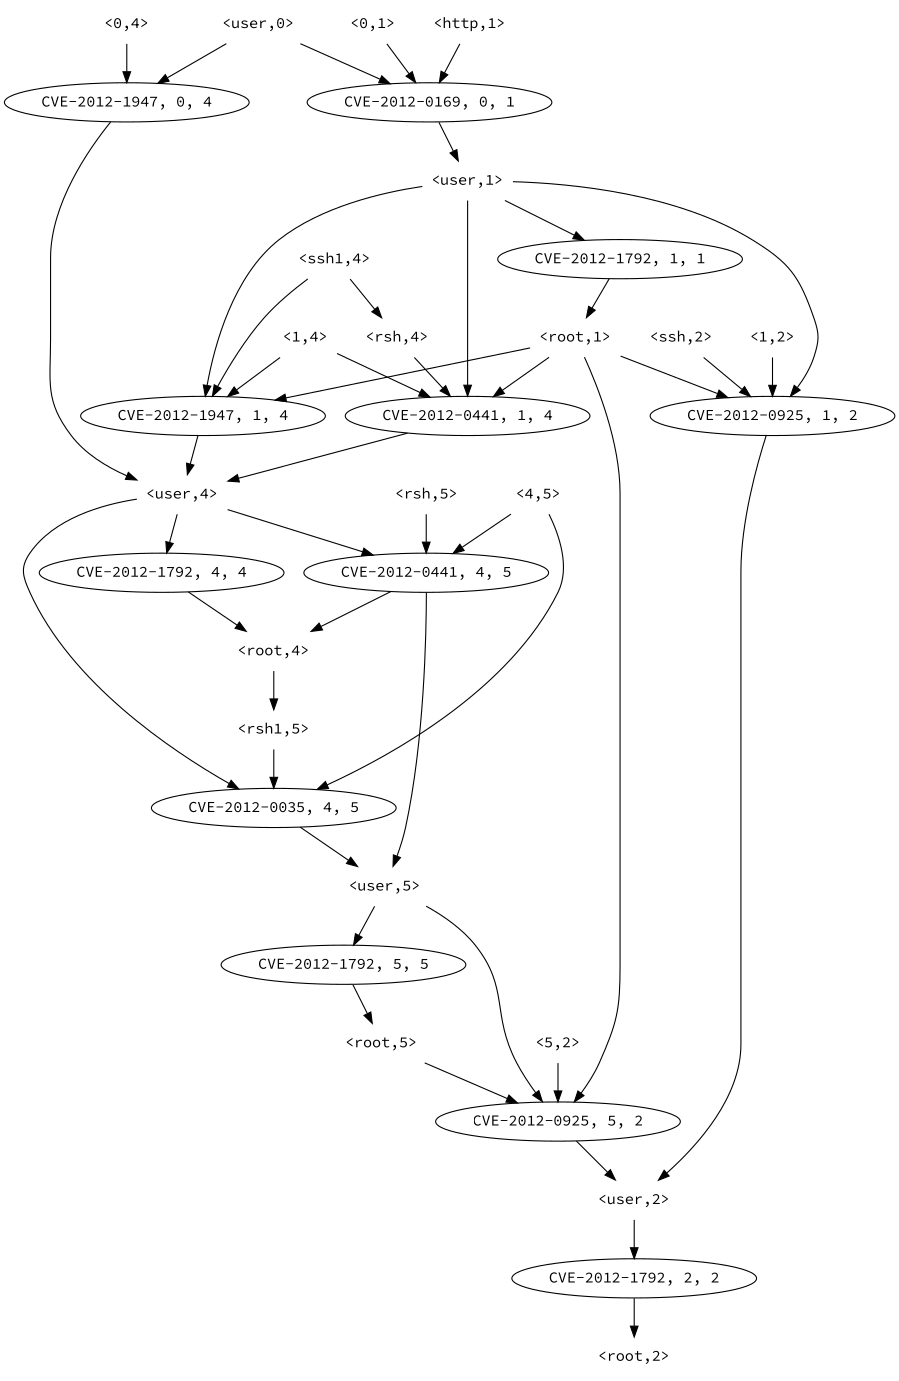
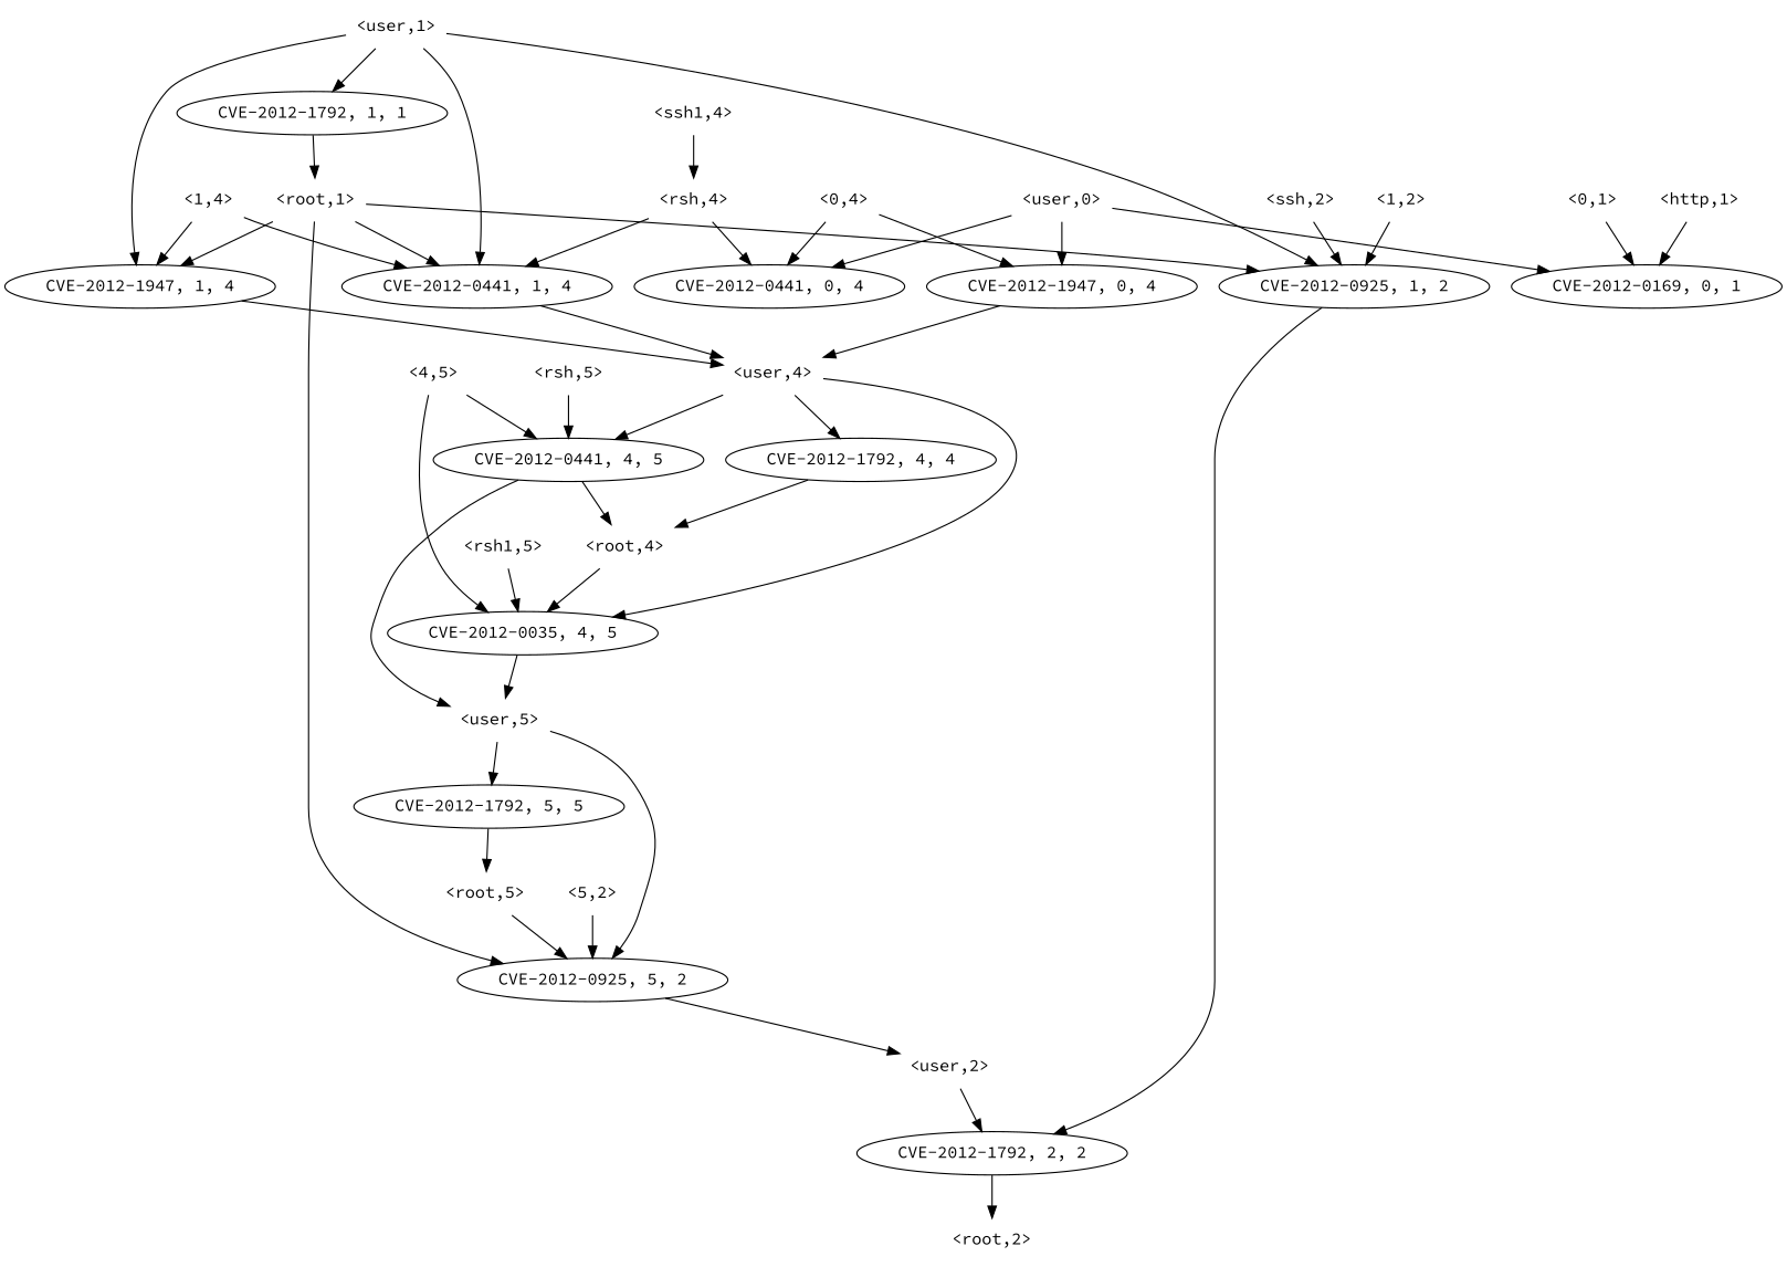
  strict digraph {
    fontname="Source Code Pro"
    node [fontname="Source Code Pro" shape=plaintext]
    edge [fontname="Source Code Pro"]
    "<rsh,4>" [height=0.5 width=0.81944]
+   n2 [height=0.5 label=<CVE-2012-0441, 0, 4> width=2.4499 shape=""]
    n3 [height=0.5 label=<CVE-2012-0441, 1, 4> width=2.4499 shape=""]
    "<user,4>" [height=0.5 width=0.91667]
    n5 [height=0.5 label=<CVE-2012-0035, 4, 5> width=2.4499 shape=""]
    n6 [height=0.5 label=<CVE-2012-1792, 4, 4> width=2.4499 shape=""]
    n7 [height=0.5 label=<CVE-2012-0441, 4, 5> width=2.4499 shape=""]
    "<user,5>" [height=0.5 width=0.91667]
    "<root,4>" [height=0.5 width=0.89583]
    "<root,5>" [height=0.5 width=0.89583]
    n11 [height=0.5 label=<CVE-2012-0925, 5, 2> width=2.4499 shape=""]
    "<user,2>" [height=0.5 width=0.91667]
    n13 [height=0.5 label=<CVE-2012-1792, 2, 2> width=2.4499 shape=""]
    "<root,2>" [height=0.5 width=0.89583]
    "<0,1>" [height=0.5 width=0.75]
    n16 [height=0.5 label=<CVE-2012-0169, 0, 1> width=2.4499 shape=""]
    "<user,1>" [height=0.5 width=0.91667]
    n18 [height=0.5 label=<CVE-2012-0925, 1, 2> width=2.4499 shape=""]
    n19 [height=0.5 label=<CVE-2012-1947, 1, 4> width=2.4499 shape=""]
    n20 [height=0.5 label=<CVE-2012-1792, 1, 1> width=2.4499 shape=""]
    "<root,1>" [height=0.5 width=0.89583]
    "<http,1>" [height=0.5 width=0.89583]
    n23 [height=0.5 label=<CVE-2012-1792, 5, 5> width=2.4499 shape=""]
    "<ssh,2>" [height=0.5 width=0.84028]
    "<5,2>" [height=0.5 width=0.75]
    "<0,4>" [height=0.5 width=0.75]
    n27 [height=0.5 label=<CVE-2012-1947, 0, 4> width=2.4499 shape=""]
    "<rsh1,5>" [height=0.5 width=0.92361]
    "<rsh,5>" [height=0.5 width=0.81944]
    "<ssh1,4>" [height=0.5 width=0.94444]
    "<user,0>" [height=0.5 width=0.91667]
    "<4,5>" [height=0.5 width=0.75]
    "<1,2>" [height=0.5 width=0.75]
    "<1,4>" [height=0.5 width=0.75]
+   "<rsh,4>" -> n2
    "<rsh,4>" -> n3
    n3 -> "<user,4>"
    "<user,4>" -> n5
    "<user,4>" -> n6
    "<user,4>" -> n7
    n5 -> "<user,5>"
    n6 -> "<root,4>"
    n7 -> "<user,5>"
    n7 -> "<root,4>"
    "<user,5>" -> n11
    "<user,5>" -> n23
-   "<root,4>" -> "<rsh1,5>"
+   "<root,4>" -> n5
    "<root,5>" -> n11
    n11 -> "<user,2>"
    "<user,2>" -> n13
    n13 -> "<root,2>"
    "<0,1>" -> n16
-   n16 -> "<user,1>"
    "<user,1>" -> n3
    "<user,1>" -> n18
    "<user,1>" -> n19
    "<user,1>" -> n20
-   n18 -> "<user,2>"
+   n18 -> n13
    n19 -> "<user,4>"
    n20 -> "<root,1>"
    "<root,1>" -> n3
    "<root,1>" -> n11
    "<root,1>" -> n18
    "<root,1>" -> n19
    "<http,1>" -> n16
    n23 -> "<root,5>"
    "<ssh,2>" -> n18
    "<5,2>" -> n11
+   "<0,4>" -> n2
    "<0,4>" -> n27
    n27 -> "<user,4>"
    "<rsh1,5>" -> n5
    "<rsh,5>" -> n7
    "<ssh1,4>" -> "<rsh,4>"
-   "<ssh1,4>" -> n19
+   "<user,0>" -> n2
    "<user,0>" -> n16
    "<user,0>" -> n27
    "<4,5>" -> n5
    "<4,5>" -> n7
    "<1,2>" -> n18
    "<1,4>" -> n3
    "<1,4>" -> n19
  }
